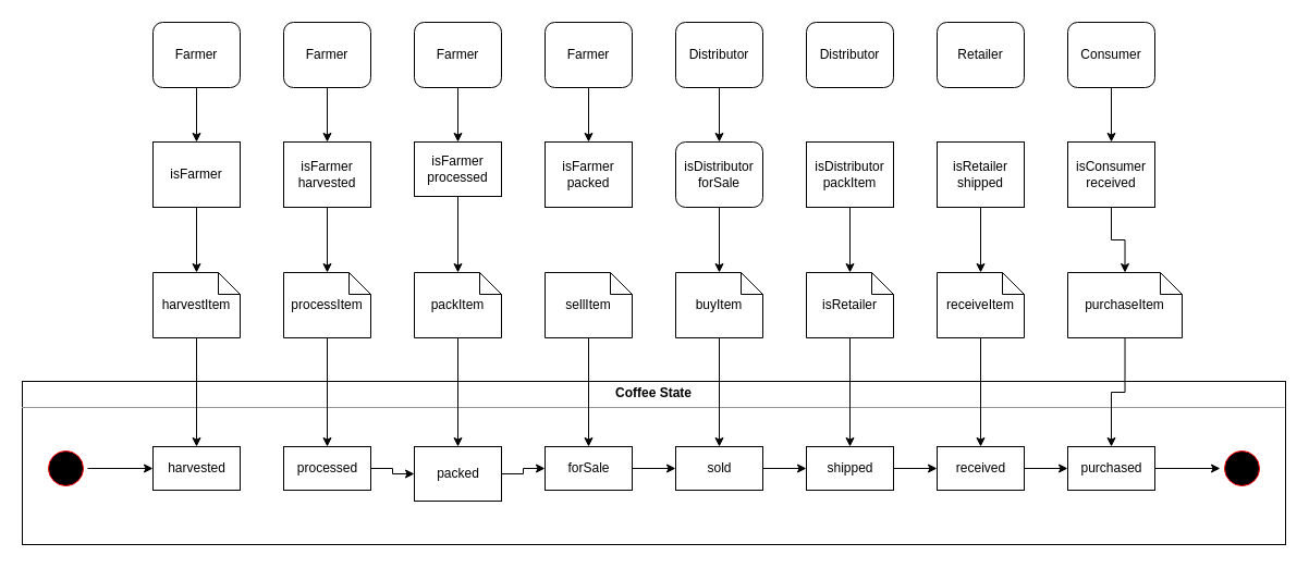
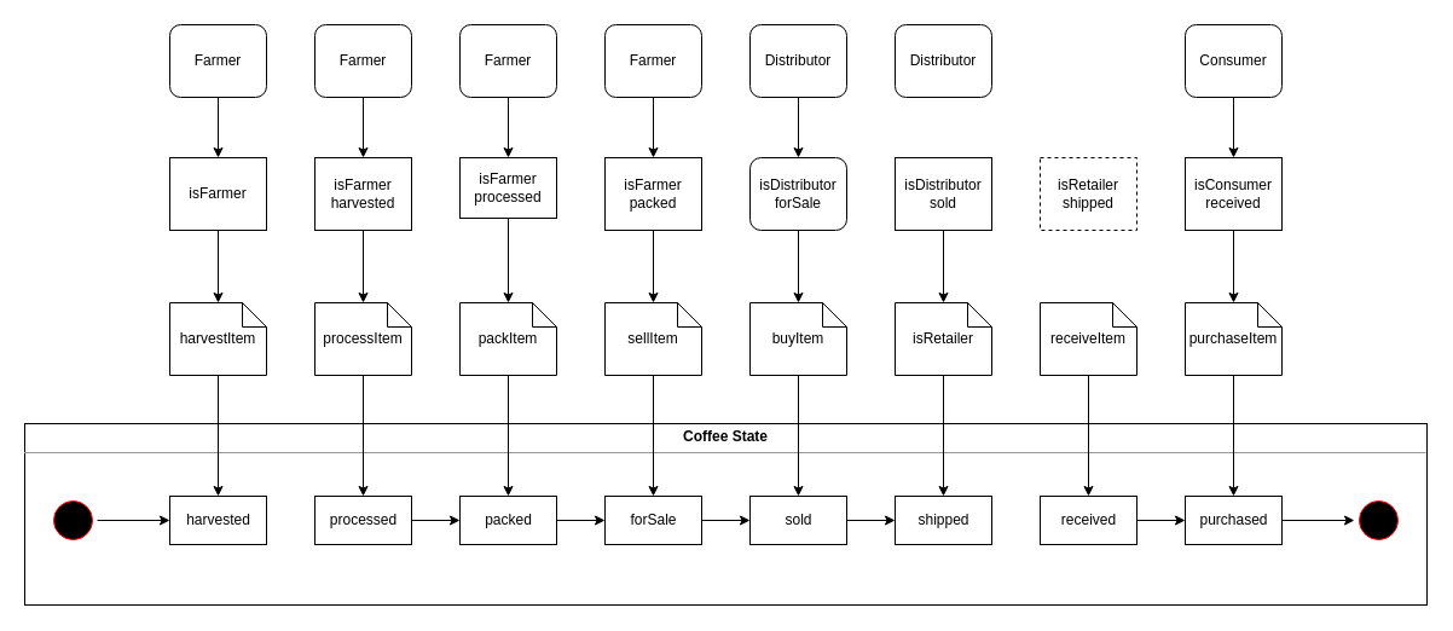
  <mxCell id="0" />
  <mxCell id="1" parent="0" />
  <mxCell id="2" value="" style="edgeStyle=orthogonalEdgeStyle;rounded=0;orthogonalLoop=1;jettySize=auto;html=1;" edge="1" parent="1" source="3" target="29"><mxGeometry relative="1" as="geometry" /></mxCell>
  <mxCell id="3" value="Farmer" style="rounded=1;whiteSpace=wrap;html=1;" parent="1" vertex="1"><mxGeometry x="140" y="20" width="80" height="60" as="geometry" /></mxCell>
  <mxCell id="4" value="" style="edgeStyle=orthogonalEdgeStyle;rounded=0;orthogonalLoop=1;jettySize=auto;html=1;" edge="1" parent="1" source="5" target="53"><mxGeometry relative="1" as="geometry" /></mxCell>
  <mxCell id="5" value="Distributor" style="rounded=1;whiteSpace=wrap;html=1;" parent="1" vertex="1"><mxGeometry x="620" y="20" width="80" height="60" as="geometry" /></mxCell>
- <mxCell id="6" value="Retailer" style="rounded=1;whiteSpace=wrap;html=1;" parent="1" vertex="1"><mxGeometry x="860" y="20" width="80" height="60" as="geometry" /></mxCell>
  <mxCell id="7" value="" style="edgeStyle=orthogonalEdgeStyle;rounded=0;orthogonalLoop=1;jettySize=auto;html=1;" edge="1" parent="1" source="8" target="64"><mxGeometry relative="1" as="geometry" /></mxCell>
  <mxCell id="8" value="Consumer" style="rounded=1;whiteSpace=wrap;html=1;" parent="1" vertex="1"><mxGeometry x="980" y="20" width="80" height="60" as="geometry" /></mxCell>
  <mxCell id="9" value="&lt;p style=&quot;margin: 0px ; margin-top: 4px ; text-align: center&quot;&gt;&lt;b&gt;Coffee State&lt;/b&gt;&lt;/p&gt;&lt;hr size=&quot;1&quot;&gt;&lt;div style=&quot;height: 2px&quot;&gt;&lt;/div&gt;" style="verticalAlign=top;align=left;overflow=fill;fontSize=12;fontFamily=Helvetica;html=1;" parent="1" vertex="1"><mxGeometry x="20" y="350" width="1160" height="150" as="geometry" /></mxCell>
  <mxCell id="10" value="" style="edgeStyle=orthogonalEdgeStyle;rounded=0;orthogonalLoop=1;jettySize=auto;html=1;" parent="1" source="11" target="12" edge="1"><mxGeometry relative="1" as="geometry" /></mxCell>
  <mxCell id="11" value="" style="ellipse;html=1;shape=startState;fillColor=#000000;strokeColor=#ff0000;" parent="1" vertex="1"><mxGeometry x="40" y="410" width="40" height="40" as="geometry" /></mxCell>
  <mxCell id="12" value="harvested" style="html=1;" parent="1" vertex="1"><mxGeometry x="140" y="410" width="80" height="40" as="geometry" /></mxCell>
  <mxCell id="13" value="" style="edgeStyle=orthogonalEdgeStyle;rounded=0;orthogonalLoop=1;jettySize=auto;html=1;" parent="1" source="14" target="16" edge="1"><mxGeometry relative="1" as="geometry" /></mxCell>
  <mxCell id="14" value="processed" style="html=1;" parent="1" vertex="1"><mxGeometry x="260" y="410" width="80" height="40" as="geometry" /></mxCell>
  <mxCell id="15" value="" style="edgeStyle=orthogonalEdgeStyle;rounded=0;orthogonalLoop=1;jettySize=auto;html=1;" parent="1" source="16" target="18" edge="1"><mxGeometry relative="1" as="geometry" /></mxCell>
- <mxCell id="16" value="packed" style="html=1;" parent="1" vertex="1"><mxGeometry x="380" y="410" width="80" height="50" as="geometry" /></mxCell>
+ <mxCell id="16" value="packed" style="html=1;" parent="1" vertex="1"><mxGeometry x="380" y="410" width="80" height="40" as="geometry" /></mxCell>
  <mxCell id="17" value="" style="edgeStyle=orthogonalEdgeStyle;rounded=0;orthogonalLoop=1;jettySize=auto;html=1;" edge="1" parent="1" source="18" target="20"><mxGeometry relative="1" as="geometry" /></mxCell>
  <mxCell id="18" value="forSale" style="html=1;" parent="1" vertex="1"><mxGeometry x="500" y="410" width="80" height="40" as="geometry" /></mxCell>
  <mxCell id="19" value="" style="edgeStyle=orthogonalEdgeStyle;rounded=0;orthogonalLoop=1;jettySize=auto;html=1;" edge="1" parent="1" source="20" target="22"><mxGeometry relative="1" as="geometry" /></mxCell>
  <mxCell id="20" value="sold" style="html=1;" parent="1" vertex="1"><mxGeometry x="620" y="410" width="80" height="40" as="geometry" /></mxCell>
- <mxCell id="21" value="" style="edgeStyle=orthogonalEdgeStyle;rounded=0;orthogonalLoop=1;jettySize=auto;html=1;" edge="1" parent="1" source="22" target="24"><mxGeometry relative="1" as="geometry" /></mxCell>
  <mxCell id="22" value="shipped" style="html=1;" parent="1" vertex="1"><mxGeometry x="740" y="410" width="80" height="40" as="geometry" /></mxCell>
  <mxCell id="23" value="" style="edgeStyle=orthogonalEdgeStyle;rounded=0;orthogonalLoop=1;jettySize=auto;html=1;" parent="1" source="24" target="26" edge="1"><mxGeometry relative="1" as="geometry" /></mxCell>
  <mxCell id="24" value="received" style="html=1;" parent="1" vertex="1"><mxGeometry x="860" y="410" width="80" height="40" as="geometry" /></mxCell>
  <mxCell id="25" value="" style="edgeStyle=orthogonalEdgeStyle;rounded=0;orthogonalLoop=1;jettySize=auto;html=1;" edge="1" parent="1" source="26" target="27"><mxGeometry relative="1" as="geometry" /></mxCell>
  <mxCell id="26" value="purchased" style="html=1;" parent="1" vertex="1"><mxGeometry x="980" y="410" width="80" height="40" as="geometry" /></mxCell>
  <mxCell id="27" value="" style="ellipse;html=1;shape=startState;fillColor=#000000;strokeColor=#ff0000;" parent="1" vertex="1"><mxGeometry x="1120" y="410" width="40" height="40" as="geometry" /></mxCell>
  <mxCell id="28" value="" style="edgeStyle=orthogonalEdgeStyle;rounded=0;orthogonalLoop=1;jettySize=auto;html=1;" edge="1" parent="1" source="29" target="31"><mxGeometry relative="1" as="geometry" /></mxCell>
  <mxCell id="29" value="isFarmer" style="rounded=0;whiteSpace=wrap;html=1;" vertex="1" parent="1"><mxGeometry x="140" y="130" width="80" height="60" as="geometry" /></mxCell>
  <mxCell id="30" value="" style="edgeStyle=orthogonalEdgeStyle;rounded=0;orthogonalLoop=1;jettySize=auto;html=1;" edge="1" parent="1" source="31" target="12"><mxGeometry relative="1" as="geometry" /></mxCell>
  <mxCell id="31" value="harvestItem" style="shape=note;size=20;whiteSpace=wrap;html=1;" vertex="1" parent="1"><mxGeometry x="140" y="250" width="80" height="60" as="geometry" /></mxCell>
  <mxCell id="32" value="" style="edgeStyle=orthogonalEdgeStyle;rounded=0;orthogonalLoop=1;jettySize=auto;html=1;" edge="1" parent="1" source="33" target="35"><mxGeometry relative="1" as="geometry" /></mxCell>
  <mxCell id="33" value="Farmer" style="rounded=1;whiteSpace=wrap;html=1;" vertex="1" parent="1"><mxGeometry x="260" y="20" width="80" height="60" as="geometry" /></mxCell>
  <mxCell id="34" value="" style="edgeStyle=orthogonalEdgeStyle;rounded=0;orthogonalLoop=1;jettySize=auto;html=1;" edge="1" parent="1" source="35" target="37"><mxGeometry relative="1" as="geometry" /></mxCell>
  <mxCell id="35" value="isFarmer&lt;br&gt;harvested" style="rounded=0;whiteSpace=wrap;html=1;" vertex="1" parent="1"><mxGeometry x="260" y="130" width="80" height="60" as="geometry" /></mxCell>
  <mxCell id="36" value="" style="edgeStyle=orthogonalEdgeStyle;rounded=0;orthogonalLoop=1;jettySize=auto;html=1;" edge="1" parent="1" source="37" target="14"><mxGeometry relative="1" as="geometry" /></mxCell>
  <mxCell id="37" value="processItem" style="shape=note;size=20;whiteSpace=wrap;html=1;" vertex="1" parent="1"><mxGeometry x="260" y="250" width="80" height="60" as="geometry" /></mxCell>
  <mxCell id="38" value="" style="edgeStyle=orthogonalEdgeStyle;rounded=0;orthogonalLoop=1;jettySize=auto;html=1;" edge="1" parent="1" source="39" target="41"><mxGeometry relative="1" as="geometry" /></mxCell>
  <mxCell id="39" value="Farmer" style="rounded=1;whiteSpace=wrap;html=1;" vertex="1" parent="1"><mxGeometry x="380" y="20" width="80" height="60" as="geometry" /></mxCell>
  <mxCell id="40" value="" style="edgeStyle=orthogonalEdgeStyle;rounded=0;orthogonalLoop=1;jettySize=auto;html=1;" edge="1" parent="1" source="41" target="43"><mxGeometry relative="1" as="geometry" /></mxCell>
  <mxCell id="41" value="isFarmer&lt;br&gt;processed" style="rounded=0;whiteSpace=wrap;html=1;" vertex="1" parent="1"><mxGeometry x="380" y="130" width="80" height="50" as="geometry" /></mxCell>
  <mxCell id="42" value="" style="edgeStyle=orthogonalEdgeStyle;rounded=0;orthogonalLoop=1;jettySize=auto;html=1;" edge="1" parent="1" source="43" target="16"><mxGeometry relative="1" as="geometry" /></mxCell>
  <mxCell id="43" value="packItem" style="shape=note;size=20;whiteSpace=wrap;html=1;" vertex="1" parent="1"><mxGeometry x="380" y="250" width="80" height="60" as="geometry" /></mxCell>
  <mxCell id="44" value="" style="edgeStyle=orthogonalEdgeStyle;rounded=0;orthogonalLoop=1;jettySize=auto;html=1;" edge="1" parent="1" source="45" target="47"><mxGeometry relative="1" as="geometry" /></mxCell>
  <mxCell id="45" value="Farmer" style="rounded=1;whiteSpace=wrap;html=1;" vertex="1" parent="1"><mxGeometry x="500" y="20" width="80" height="60" as="geometry" /></mxCell>
+ <mxCell id="46" value="" style="edgeStyle=orthogonalEdgeStyle;rounded=0;orthogonalLoop=1;jettySize=auto;html=1;" edge="1" parent="1" source="47" target="49"><mxGeometry relative="1" as="geometry" /></mxCell>
  <mxCell id="47" value="isFarmer&lt;br&gt;packed" style="rounded=0;whiteSpace=wrap;html=1;" vertex="1" parent="1"><mxGeometry x="500" y="130" width="80" height="60" as="geometry" /></mxCell>
  <mxCell id="48" value="" style="edgeStyle=orthogonalEdgeStyle;rounded=0;orthogonalLoop=1;jettySize=auto;html=1;" edge="1" parent="1" source="49" target="18"><mxGeometry relative="1" as="geometry" /></mxCell>
  <mxCell id="49" value="sellItem" style="shape=note;size=20;whiteSpace=wrap;html=1;" vertex="1" parent="1"><mxGeometry x="500" y="250" width="80" height="60" as="geometry" /></mxCell>
  <mxCell id="50" value="" style="edgeStyle=orthogonalEdgeStyle;rounded=0;orthogonalLoop=1;jettySize=auto;html=1;" edge="1" parent="1" source="51" target="20"><mxGeometry relative="1" as="geometry" /></mxCell>
  <mxCell id="51" value="buyItem" style="shape=note;size=20;whiteSpace=wrap;html=1;" vertex="1" parent="1"><mxGeometry x="620" y="250" width="80" height="60" as="geometry" /></mxCell>
  <mxCell id="52" value="" style="edgeStyle=orthogonalEdgeStyle;rounded=0;orthogonalLoop=1;jettySize=auto;html=1;" edge="1" parent="1" source="53" target="51"><mxGeometry relative="1" as="geometry" /></mxCell>
  <mxCell id="53" value="isDistributor&lt;br&gt;forSale" style="whiteSpace=wrap;html=1;rounded=1;" vertex="1" parent="1"><mxGeometry x="620" y="130" width="80" height="60" as="geometry" /></mxCell>
  <mxCell id="54" value="Distributor" style="rounded=1;whiteSpace=wrap;html=1;" vertex="1" parent="1"><mxGeometry x="740" y="20" width="80" height="60" as="geometry" /></mxCell>
  <mxCell id="55" value="" style="edgeStyle=orthogonalEdgeStyle;rounded=0;orthogonalLoop=1;jettySize=auto;html=1;" edge="1" parent="1" source="56" target="58"><mxGeometry relative="1" as="geometry" /></mxCell>
- <mxCell id="56" value="isDistributor&lt;br&gt;packItem" style="rounded=0;whiteSpace=wrap;html=1;" vertex="1" parent="1"><mxGeometry x="740" y="130" width="80" height="60" as="geometry" /></mxCell>
+ <mxCell id="56" value="isDistributor&lt;br&gt;sold" style="rounded=0;whiteSpace=wrap;html=1;" vertex="1" parent="1"><mxGeometry x="740" y="130" width="80" height="60" as="geometry" /></mxCell>
  <mxCell id="57" value="" style="edgeStyle=orthogonalEdgeStyle;rounded=0;orthogonalLoop=1;jettySize=auto;html=1;" edge="1" parent="1" source="58" target="22"><mxGeometry relative="1" as="geometry" /></mxCell>
  <mxCell id="58" value="isRetailer" style="shape=note;size=20;whiteSpace=wrap;html=1;" vertex="1" parent="1"><mxGeometry x="740" y="250" width="80" height="60" as="geometry" /></mxCell>
- <mxCell id="59" value="" style="edgeStyle=orthogonalEdgeStyle;rounded=0;orthogonalLoop=1;jettySize=auto;html=1;" edge="1" parent="1" source="60" target="62"><mxGeometry relative="1" as="geometry" /></mxCell>
- <mxCell id="60" value="isRetailer&lt;br&gt;shipped" style="rounded=0;whiteSpace=wrap;html=1;" vertex="1" parent="1"><mxGeometry x="860" y="130" width="80" height="60" as="geometry" /></mxCell>
+ <mxCell id="60" value="isRetailer&lt;br&gt;shipped" style="rounded=0;whiteSpace=wrap;html=1;dashed=1;" vertex="1" parent="1"><mxGeometry x="860" y="130" width="80" height="60" as="geometry" /></mxCell>
  <mxCell id="61" value="" style="edgeStyle=orthogonalEdgeStyle;rounded=0;orthogonalLoop=1;jettySize=auto;html=1;" edge="1" parent="1" source="62" target="24"><mxGeometry relative="1" as="geometry" /></mxCell>
  <mxCell id="62" value="receiveItem" style="shape=note;size=20;whiteSpace=wrap;html=1;" vertex="1" parent="1"><mxGeometry x="860" y="250" width="80" height="60" as="geometry" /></mxCell>
  <mxCell id="63" value="" style="edgeStyle=orthogonalEdgeStyle;rounded=0;orthogonalLoop=1;jettySize=auto;html=1;" edge="1" parent="1" source="64" target="66"><mxGeometry relative="1" as="geometry" /></mxCell>
  <mxCell id="64" value="isConsumer&lt;br&gt;received" style="rounded=0;whiteSpace=wrap;html=1;" vertex="1" parent="1"><mxGeometry x="980" y="130" width="80" height="60" as="geometry" /></mxCell>
  <mxCell id="65" value="" style="edgeStyle=orthogonalEdgeStyle;rounded=0;orthogonalLoop=1;jettySize=auto;html=1;" edge="1" parent="1" source="66" target="26"><mxGeometry relative="1" as="geometry" /></mxCell>
- <mxCell id="66" value="purchaseItem" style="shape=note;size=20;whiteSpace=wrap;html=1;" vertex="1" parent="1"><mxGeometry x="980" y="250" width="105" height="60" as="geometry" /></mxCell>
+ <mxCell id="66" value="purchaseItem" style="shape=note;size=20;whiteSpace=wrap;html=1;" vertex="1" parent="1"><mxGeometry x="980" y="250" width="80" height="60" as="geometry" /></mxCell>
